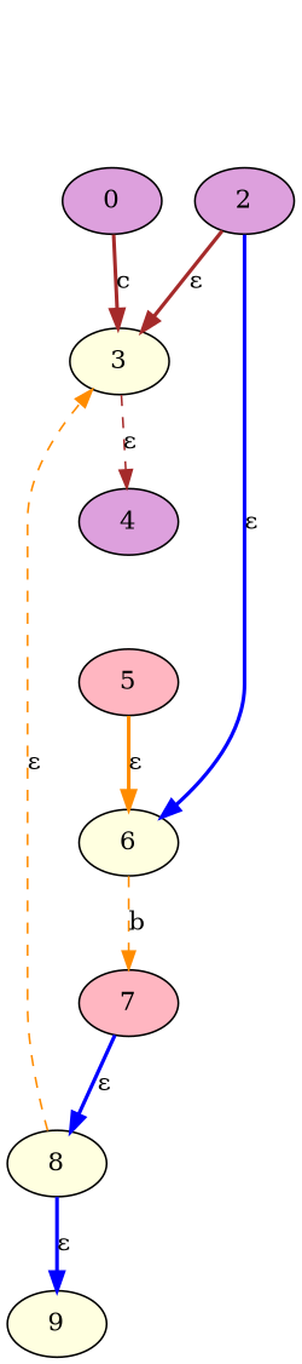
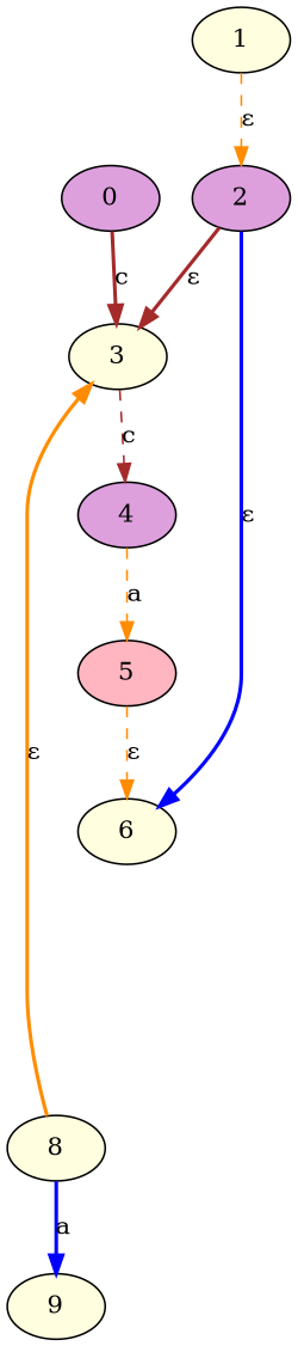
  digraph {
    node [fillcolor=lightyellow style=filled]
    edge [color=darkorange style=bold]
    n1 [fillcolor=plum label=0]
    n2 [label=3]
+   n3 [label=1]
    n4 [fillcolor=plum label=2]
    n5 [label=6]
    n6 [fillcolor=plum label=4]
    n7 [label=9]
    n8 [fillcolor=lightpink label=5]
-   n9 [fillcolor=lightpink label=7]
    n10 [label=8]
    n1 -> n2 [color=brown label=c]
-   n2 -> n6 [color=brown label="ε" style=dashed]
+   n2 -> n6 [color=brown label=c style=dashed]
+   n3 -> n4 [label="ε" style=dashed]
    n4 -> n2 [color=brown label="ε"]
    n4 -> n5 [color=blue label="ε"]
-   n5 -> n9 [label=b style=dashed]
-   n8 -> n5 [label="ε"]
-   n9 -> n10 [color=blue label="ε"]
-   n10 -> n2 [label="ε" style=dashed]
-   n10 -> n7 [color=blue label="ε"]
+   n6 -> n8 [label=a style=dashed]
+   n8 -> n5 [label="ε" style=dashed]
+   n10 -> n2 [label="ε"]
+   n10 -> n7 [color=blue label=a]
  }
